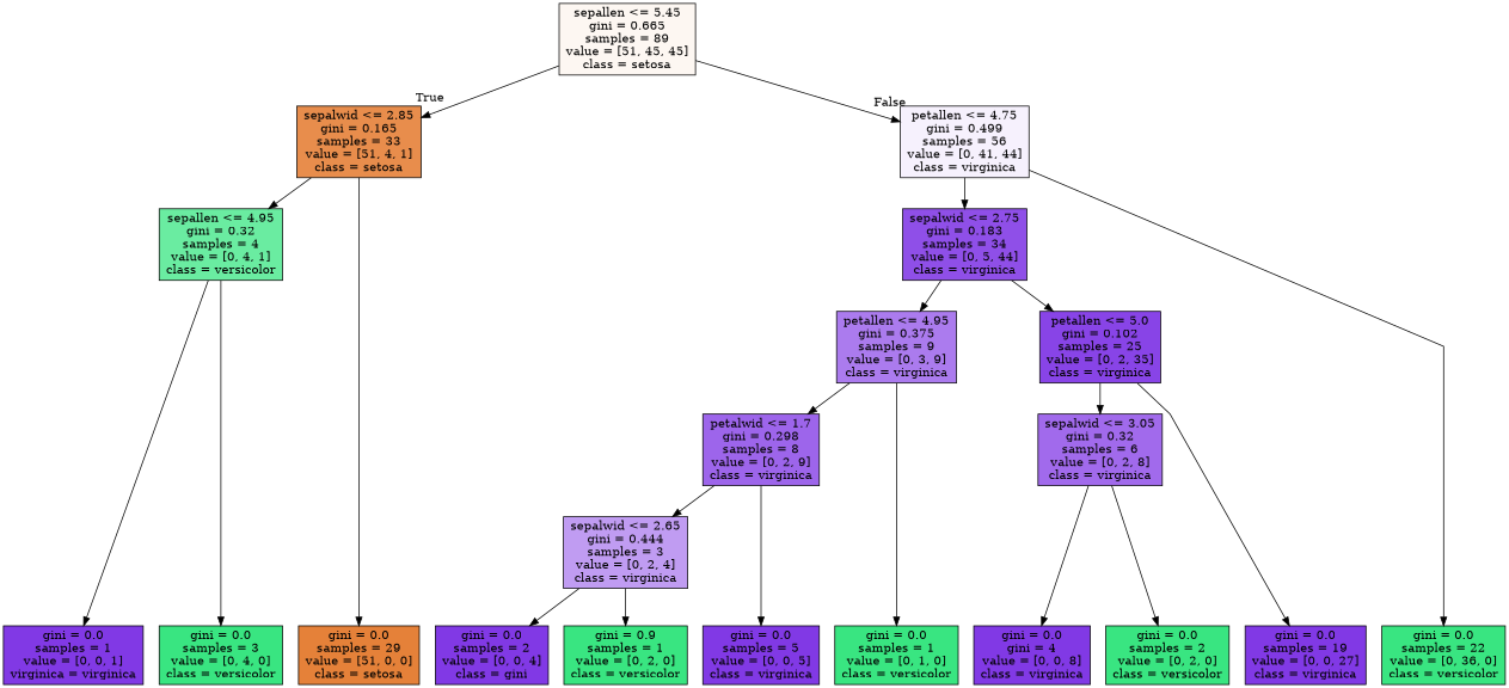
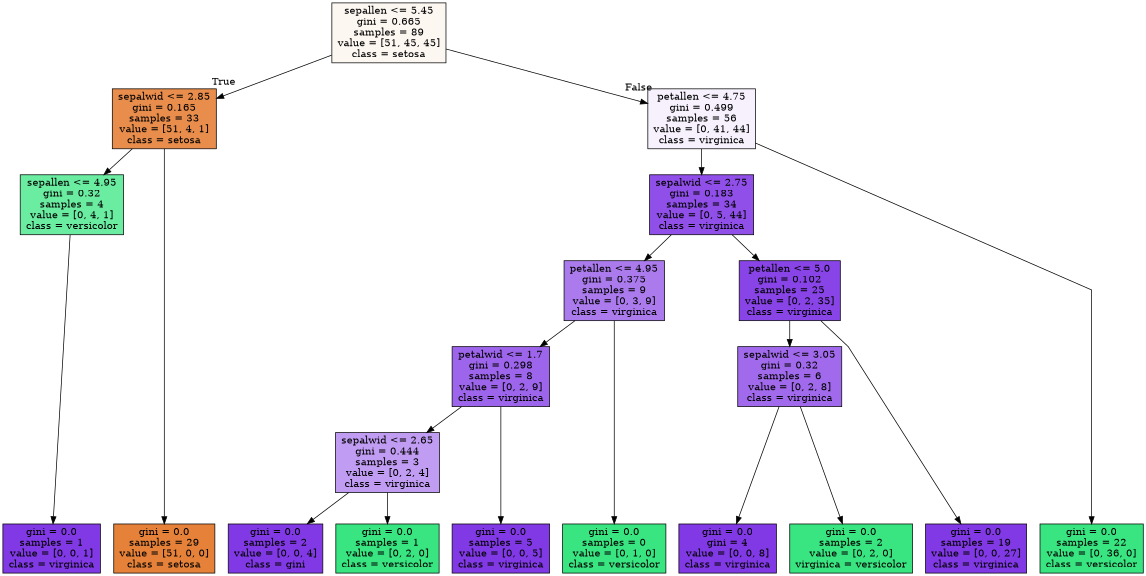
  digraph {
    ranksep=equally
    splines=polyline
    node [color=black fillcolor="#8139e5ff" shape=box style=filled]
    n1 [fillcolor="#e5813910" label="sepallen <= 5.45\ngini = 0.665\nsamples = 89\nvalue = [51, 45, 45]\nclass = setosa"]
    n2 [fillcolor="#e58139e6" label="sepalwid <= 2.85\ngini = 0.165\nsamples = 33\nvalue = [51, 4, 1]\nclass = setosa"]
    n3 [fillcolor="#8139e511" label="petallen <= 4.75\ngini = 0.499\nsamples = 56\nvalue = [0, 41, 44]\nclass = virginica"]
    n4 [fillcolor="#39e581bf" label="sepallen <= 4.95\ngini = 0.32\nsamples = 4\nvalue = [0, 4, 1]\nclass = versicolor"]
    n5 [fillcolor="#8139e5e2" label="sepalwid <= 2.75\ngini = 0.183\nsamples = 34\nvalue = [0, 5, 44]\nclass = virginica"]
    n6 [fillcolor="#8139e5aa" label="petallen <= 4.95\ngini = 0.375\nsamples = 9\nvalue = [0, 3, 9]\nclass = virginica"]
    n7 [fillcolor="#8139e5f0" label="petallen <= 5.0\ngini = 0.102\nsamples = 25\nvalue = [0, 2, 35]\nclass = virginica"]
    n8 [fillcolor="#8139e5c6" label="petalwid <= 1.7\ngini = 0.298\nsamples = 8\nvalue = [0, 2, 9]\nclass = virginica"]
    n9 [fillcolor="#8139e5bf" label="sepalwid <= 3.05\ngini = 0.32\nsamples = 6\nvalue = [0, 2, 8]\nclass = virginica"]
    n10 [fillcolor="#8139e57f" label="sepalwid <= 2.65\ngini = 0.444\nsamples = 3\nvalue = [0, 2, 4]\nclass = virginica"]
-   n11 [label="gini = 0.0\nsamples = 1\nvalue = [0, 0, 1]\nvirginica = virginica"]
-   n12 [fillcolor="#39e581ff" label="gini = 0.0\nsamples = 3\nvalue = [0, 4, 0]\nclass = versicolor"]
+   n11 [label="gini = 0.0\nsamples = 1\nvalue = [0, 0, 1]\nclass = virginica"]
    n13 [fillcolor="#e58139ff" label="gini = 0.0\nsamples = 29\nvalue = [51, 0, 0]\nclass = setosa"]
    n14 [fillcolor="#39e581ff" label="gini = 0.0\nsamples = 22\nvalue = [0, 36, 0]\nclass = versicolor"]
-   n15 [fillcolor="#39e581ff" label="gini = 0.0\nsamples = 1\nvalue = [0, 1, 0]\nclass = versicolor"]
+   n15 [fillcolor="#39e581ff" label="gini = 0.0\nsamples = 0\nvalue = [0, 1, 0]\nclass = versicolor"]
    n16 [label="gini = 0.0\nsamples = 2\nvalue = [0, 0, 4]\nclass = gini"]
-   n17 [fillcolor="#39e581ff" label="gini = 0.9\nsamples = 1\nvalue = [0, 2, 0]\nclass = versicolor"]
+   n17 [fillcolor="#39e581ff" label="gini = 0.0\nsamples = 1\nvalue = [0, 2, 0]\nclass = versicolor"]
    n18 [label="gini = 0.0\nsamples = 5\nvalue = [0, 0, 5]\nclass = virginica"]
    n19 [label="gini = 0.0\ngini = 4\nvalue = [0, 0, 8]\nclass = virginica"]
-   n20 [fillcolor="#39e581ff" label="gini = 0.0\nsamples = 2\nvalue = [0, 2, 0]\nclass = versicolor"]
+   n20 [fillcolor="#39e581ff" label="gini = 0.0\nsamples = 2\nvalue = [0, 2, 0]\nvirginica = versicolor"]
    n21 [label="gini = 0.0\nsamples = 19\nvalue = [0, 0, 27]\nclass = virginica"]
    subgraph sub_1 {
      rank=same
      n1
    }
    subgraph sub_2 {
      rank=same
      n2
      n3
    }
    subgraph sub_3 {
      rank=same
      n4
      n5
    }
    subgraph sub_4 {
      rank=same
      n6
      n7
    }
    subgraph sub_5 {
      rank=same
      n8
      n9
    }
    subgraph sub_6 {
      rank=same
      n10
    }
    subgraph sub_7 {
      rank=same
      n11
-     n12
      n13
      n14
      n15
      n16
      n17
      n18
      n19
      n20
      n21
    }
    n1 -> n2 [headlabel=True labelangle=45 labeldistance=2.5]
    n1 -> n3 [headlabel=False labelangle=-45 labeldistance=2.5]
    n2 -> n4
    n2 -> n13
    n3 -> n5
    n3 -> n14
    n4 -> n11
-   n4 -> n12
    n5 -> n6
    n5 -> n7
    n6 -> n8
    n6 -> n15
    n7 -> n9
    n7 -> n21
    n8 -> n10
    n8 -> n18
    n9 -> n19
    n9 -> n20
    n10 -> n16
    n10 -> n17
  }
